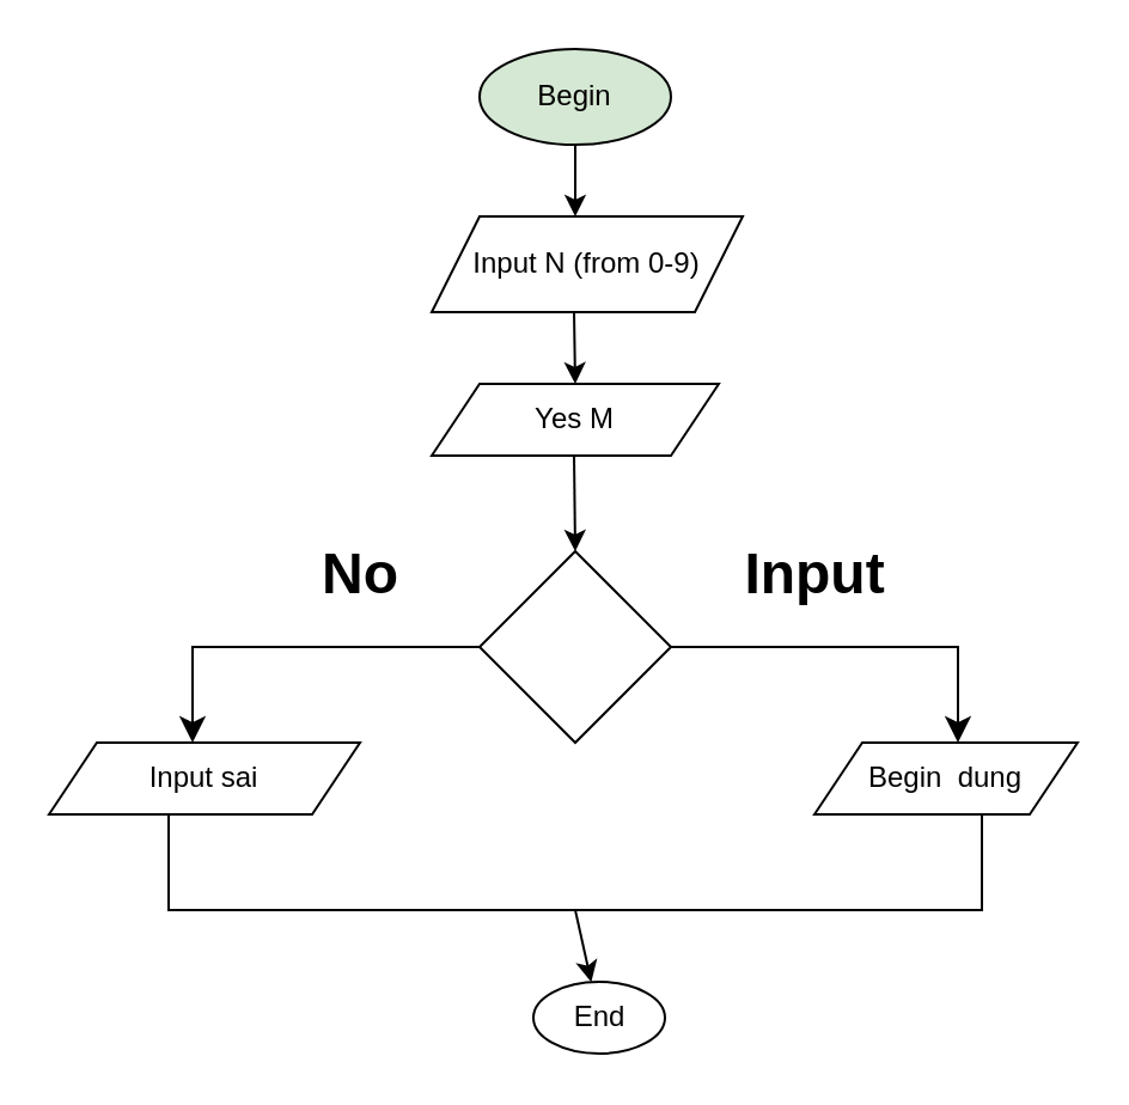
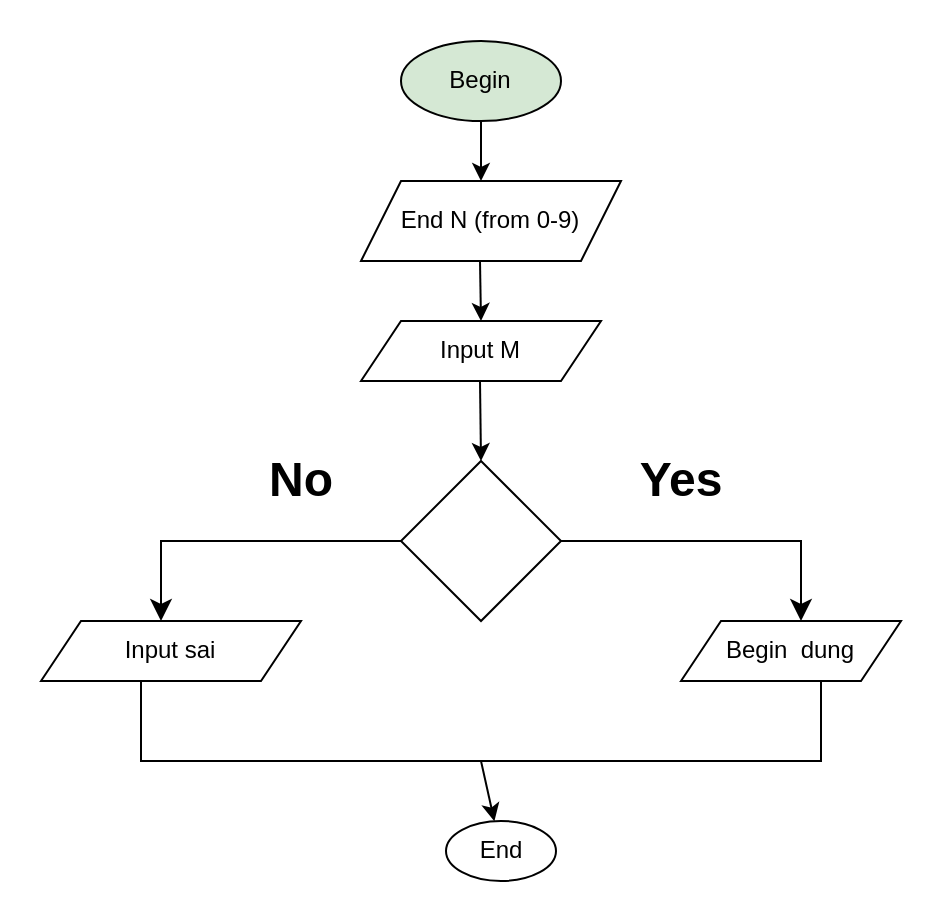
  <mxCell id="0" />
  <mxCell id="1" parent="0" />
  <mxCell id="2" value="Begin" style="ellipse;whiteSpace=wrap;html=1;fillColor=#d5e8d4;" parent="1" vertex="1"><mxGeometry x="200" y="20" width="80" height="40" as="geometry" /></mxCell>
  <mxCell id="3" value="" style="endArrow=classic;html=1;" parent="1" edge="1"><mxGeometry width="50" height="50" relative="1" as="geometry"><mxPoint x="240" y="60" as="sourcePoint" /><mxPoint x="240" y="90" as="targetPoint" /></mxGeometry></mxCell>
- <mxCell id="4" value="Input N (from 0-9)" style="shape=parallelogram;perimeter=parallelogramPerimeter;whiteSpace=wrap;html=1;fixedSize=1;" parent="1" vertex="1"><mxGeometry x="180" y="90" width="130" height="40" as="geometry" /></mxCell>
+ <mxCell id="4" value="End N (from 0-9)" style="shape=parallelogram;perimeter=parallelogramPerimeter;whiteSpace=wrap;html=1;fixedSize=1;" parent="1" vertex="1"><mxGeometry x="180" y="90" width="130" height="40" as="geometry" /></mxCell>
  <mxCell id="5" value="" style="endArrow=classic;html=1;" parent="1" edge="1"><mxGeometry width="50" height="50" relative="1" as="geometry"><mxPoint x="239.5" y="130" as="sourcePoint" /><mxPoint x="240" y="160" as="targetPoint" /></mxGeometry></mxCell>
- <mxCell id="6" value="Yes M" style="shape=parallelogram;perimeter=parallelogramPerimeter;whiteSpace=wrap;html=1;fixedSize=1;" parent="1" vertex="1"><mxGeometry x="180" y="160" width="120" height="30" as="geometry" /></mxCell>
+ <mxCell id="6" value="Input M" style="shape=parallelogram;perimeter=parallelogramPerimeter;whiteSpace=wrap;html=1;fixedSize=1;" parent="1" vertex="1"><mxGeometry x="180" y="160" width="120" height="30" as="geometry" /></mxCell>
  <mxCell id="7" value="" style="endArrow=classic;html=1;" parent="1" edge="1"><mxGeometry width="50" height="50" relative="1" as="geometry"><mxPoint x="239.5" y="190" as="sourcePoint" /><mxPoint x="240" y="230" as="targetPoint" /></mxGeometry></mxCell>
  <mxCell id="8" value="" style="rhombus;whiteSpace=wrap;html=1;" parent="1" vertex="1"><mxGeometry x="200" y="230" width="80" height="80" as="geometry" /></mxCell>
  <mxCell id="9" value="" style="edgeStyle=segmentEdgeStyle;endArrow=classic;html=1;curved=0;rounded=0;endSize=8;startSize=8;" parent="1" edge="1"><mxGeometry width="50" height="50" relative="1" as="geometry"><mxPoint x="280" y="270" as="sourcePoint" /><mxPoint x="400" y="310" as="targetPoint" /></mxGeometry></mxCell>
  <mxCell id="10" value="" style="edgeStyle=segmentEdgeStyle;endArrow=classic;html=1;curved=0;rounded=0;endSize=8;startSize=8;" parent="1" edge="1"><mxGeometry width="50" height="50" relative="1" as="geometry"><mxPoint x="200" y="270" as="sourcePoint" /><mxPoint x="80" y="310" as="targetPoint" /></mxGeometry></mxCell>
- <mxCell id="11" value="Input" style="text;strokeColor=none;fillColor=none;html=1;fontSize=24;fontStyle=1;verticalAlign=middle;align=center;" parent="1" vertex="1"><mxGeometry x="290" y="220" width="100" height="40" as="geometry" /></mxCell>
+ <mxCell id="11" value="Yes" style="text;strokeColor=none;fillColor=none;html=1;fontSize=24;fontStyle=1;verticalAlign=middle;align=center;" parent="1" vertex="1"><mxGeometry x="290" y="220" width="100" height="40" as="geometry" /></mxCell>
  <mxCell id="12" value="No" style="text;strokeColor=none;fillColor=none;html=1;fontSize=24;fontStyle=1;verticalAlign=middle;align=center;" parent="1" vertex="1"><mxGeometry x="100" y="220" width="100" height="40" as="geometry" /></mxCell>
  <mxCell id="13" value="Begin&amp;nbsp; dung" style="shape=parallelogram;perimeter=parallelogramPerimeter;whiteSpace=wrap;html=1;fixedSize=1;" parent="1" vertex="1"><mxGeometry x="340" y="310" width="110" height="30" as="geometry" /></mxCell>
  <mxCell id="14" value="Input sai" style="shape=parallelogram;perimeter=parallelogramPerimeter;whiteSpace=wrap;html=1;fixedSize=1;" parent="1" vertex="1"><mxGeometry x="20" y="310" width="130" height="30" as="geometry" /></mxCell>
  <mxCell id="15" value="" style="shape=partialRectangle;whiteSpace=wrap;html=1;bottom=1;right=1;left=1;top=0;fillColor=none;routingCenterX=-0.5;" parent="1" vertex="1"><mxGeometry x="70" y="340" width="340" height="40" as="geometry" /></mxCell>
  <mxCell id="16" value="" style="endArrow=classic;html=1;exitX=0.5;exitY=1;exitDx=0;exitDy=0;" parent="1" target="17" edge="1" source="15"><mxGeometry width="50" height="50" relative="1" as="geometry"><mxPoint x="240" y="470" as="sourcePoint" /><mxPoint x="220" y="640" as="targetPoint" /></mxGeometry></mxCell>
  <mxCell id="17" value="End" style="ellipse;whiteSpace=wrap;html=1;" parent="1" vertex="1"><mxGeometry x="222.5" y="410" width="55" height="30" as="geometry" /></mxCell>
